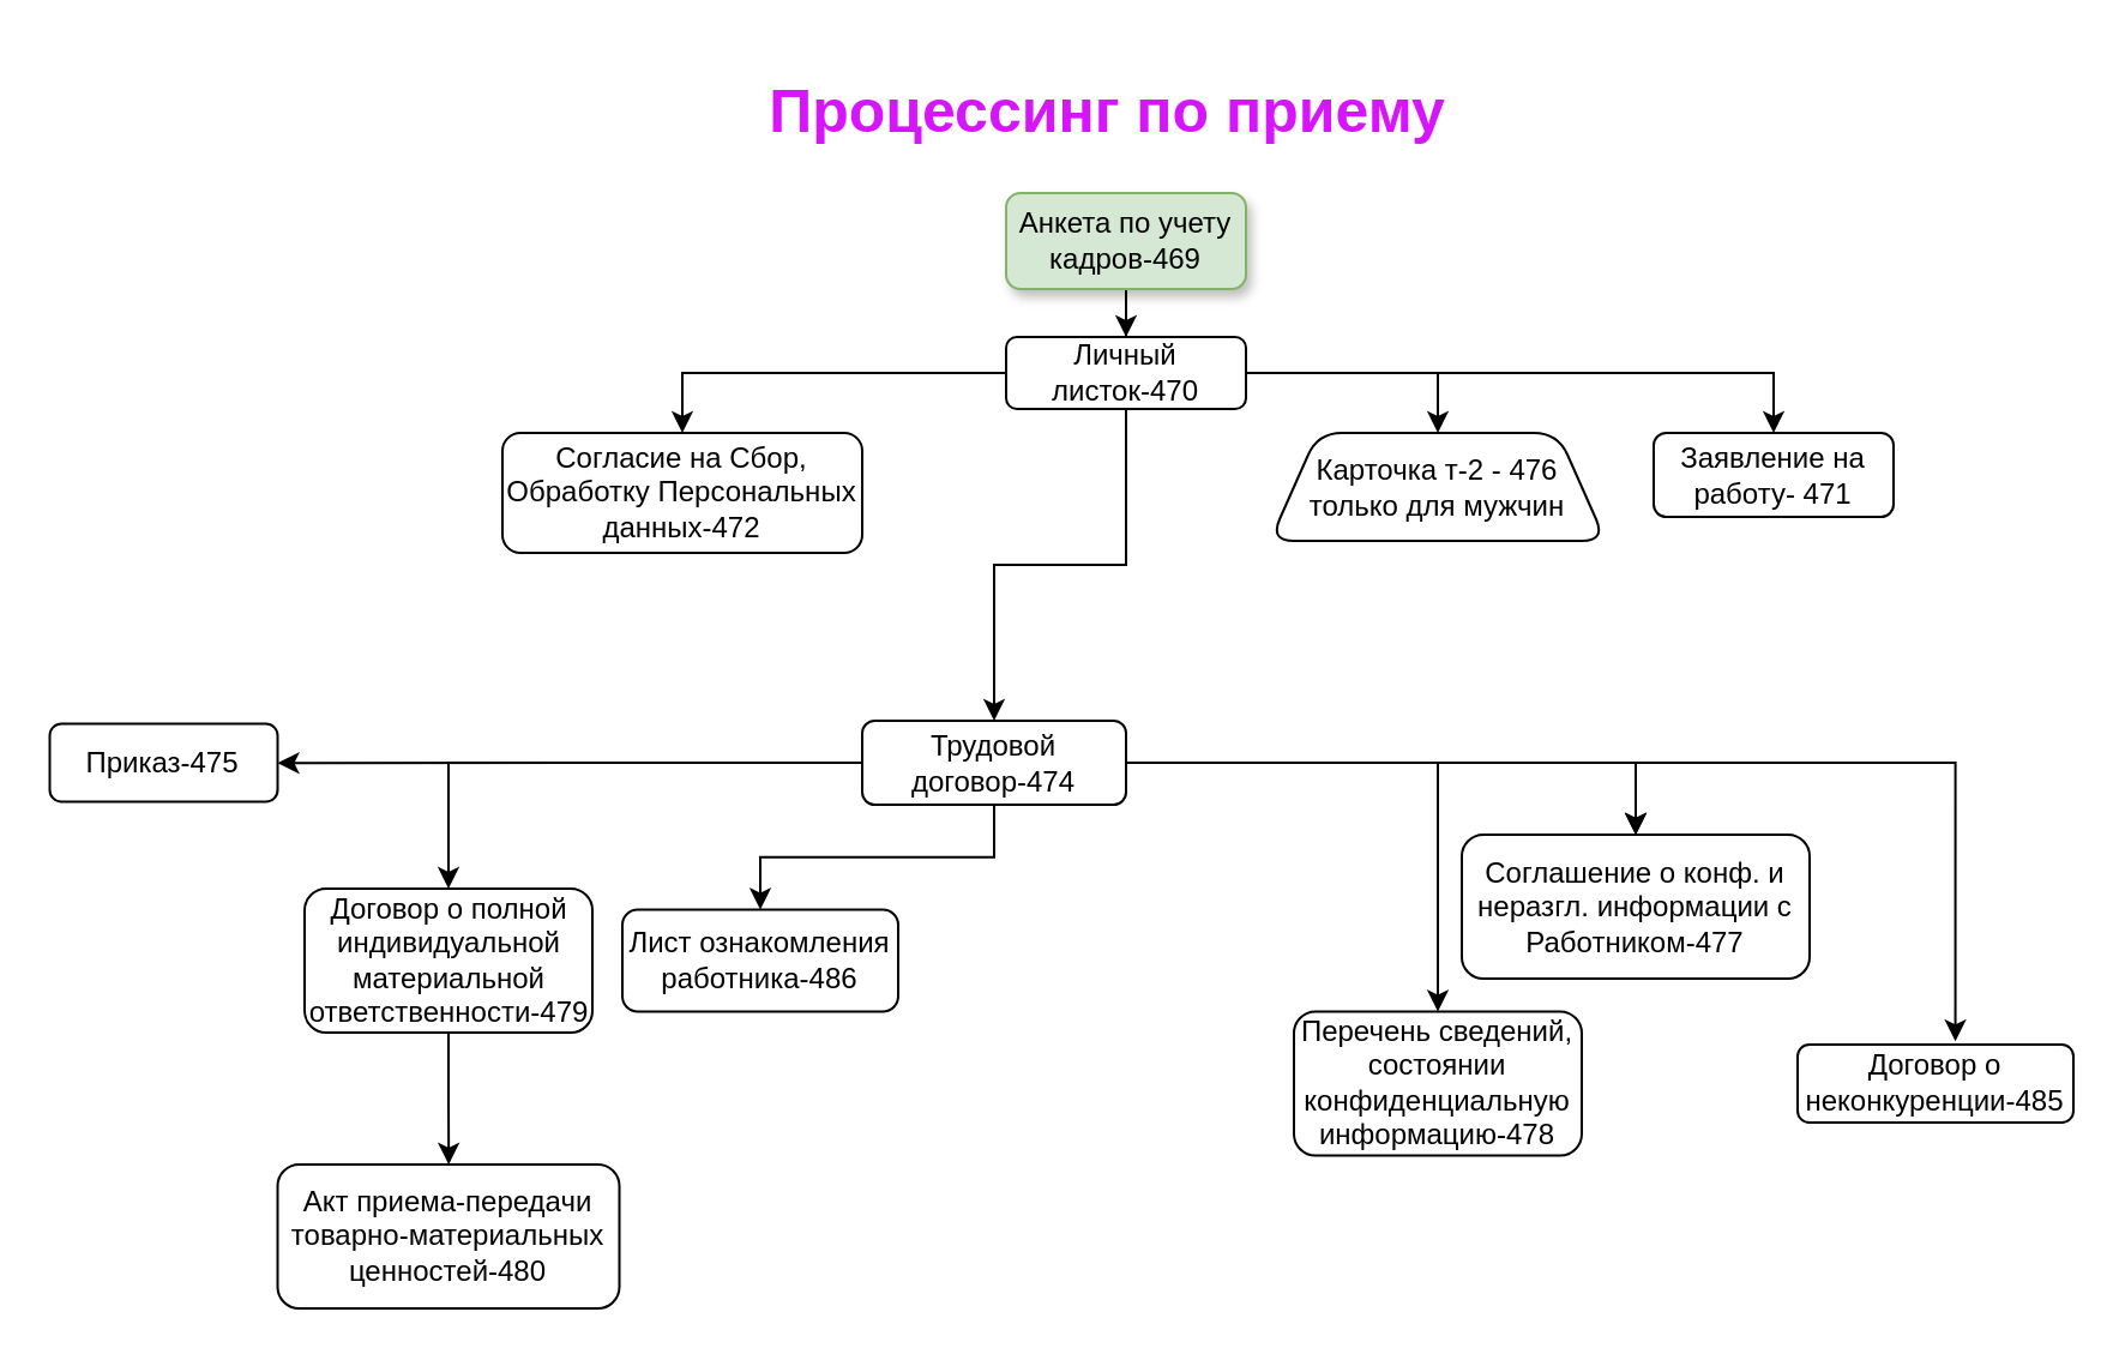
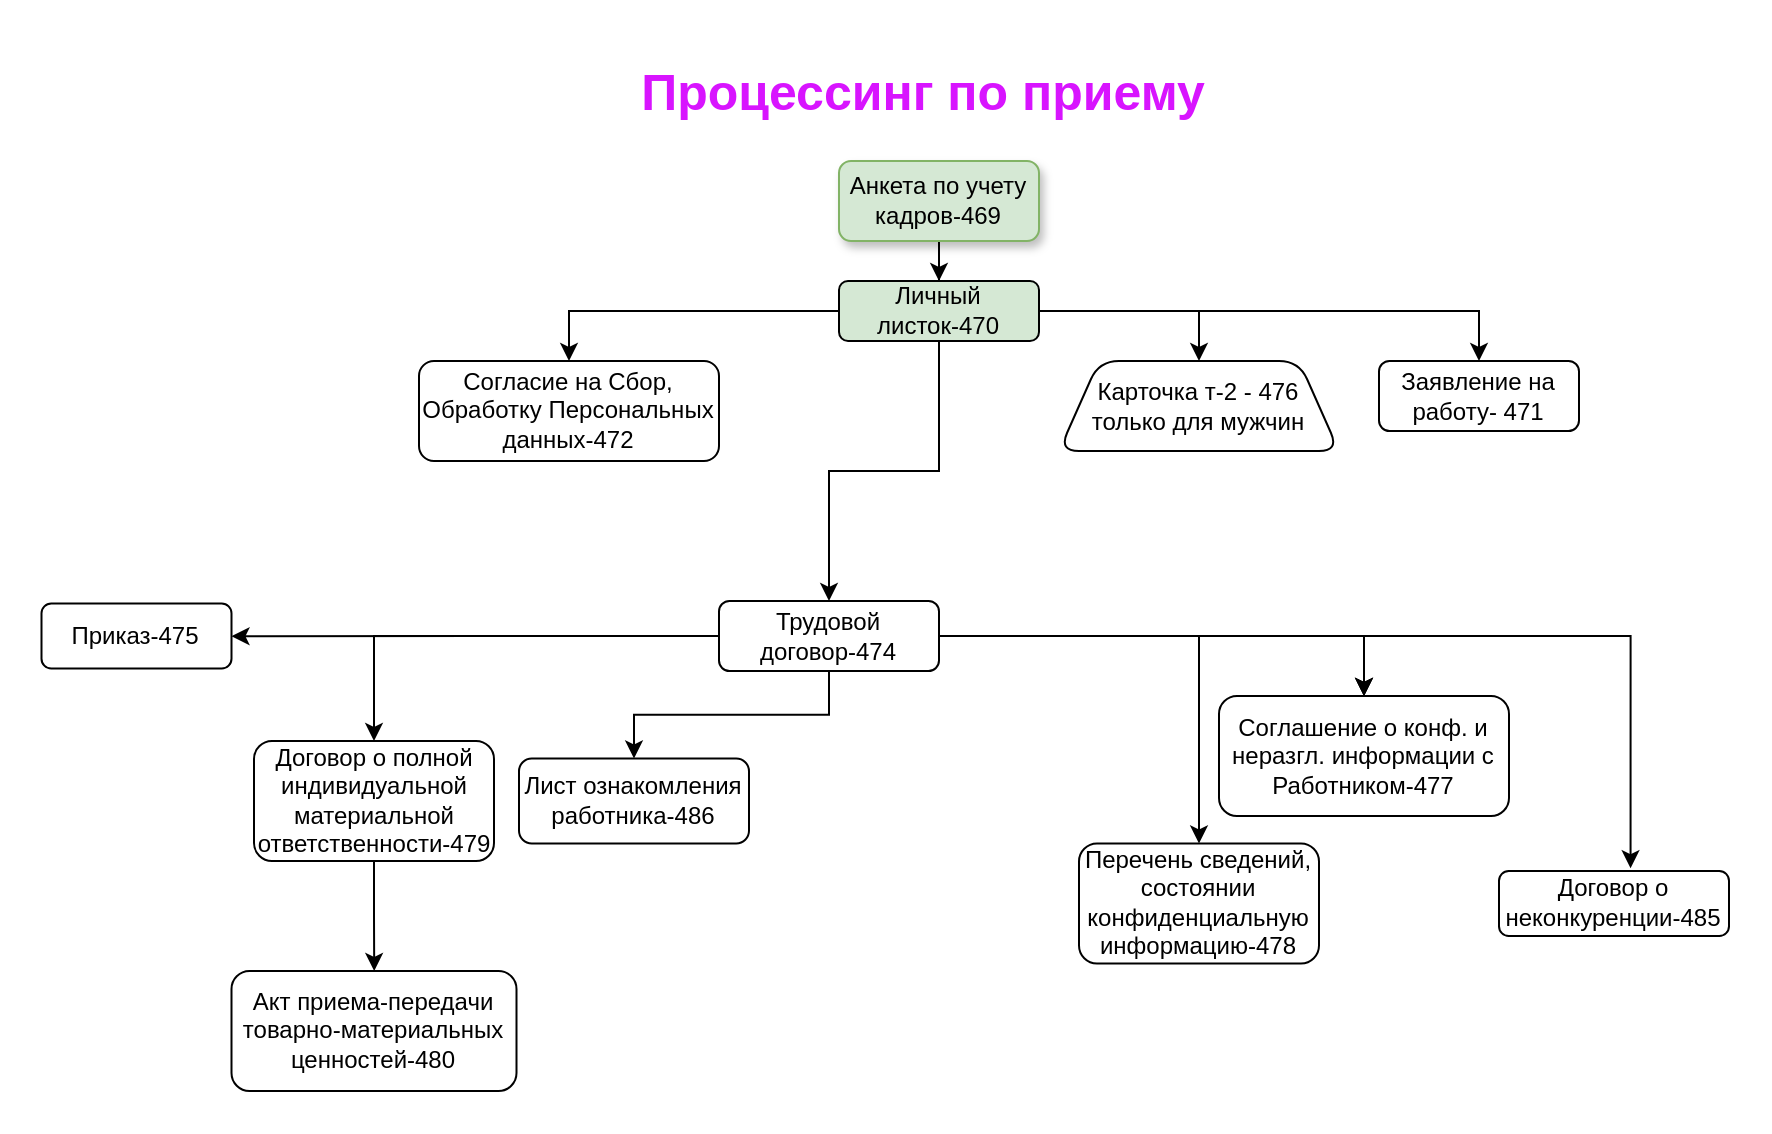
  <mxCell id="0" />
  <mxCell id="1" parent="0" />
  <mxCell id="2" value="" style="edgeStyle=orthogonalEdgeStyle;rounded=0;orthogonalLoop=1;jettySize=auto;html=1;" edge="1" parent="1" source="3" target="8"><mxGeometry relative="1" as="geometry" /></mxCell>
  <mxCell id="3" value="Анкета по учету кадров-469" style="rounded=1;whiteSpace=wrap;html=1;shadow=1;glass=0;fillColor=#d5e8d4;strokeColor=#82b366;" vertex="1" parent="1"><mxGeometry x="419" y="80" width="100" height="40" as="geometry" /></mxCell>
  <mxCell id="4" value="" style="edgeStyle=orthogonalEdgeStyle;rounded=0;orthogonalLoop=1;jettySize=auto;html=1;" edge="1" parent="1" source="8" target="9"><mxGeometry relative="1" as="geometry" /></mxCell>
  <mxCell id="5" value="" style="edgeStyle=orthogonalEdgeStyle;rounded=0;orthogonalLoop=1;jettySize=auto;html=1;" edge="1" parent="1" source="8" target="10"><mxGeometry relative="1" as="geometry" /></mxCell>
  <mxCell id="6" value="" style="edgeStyle=orthogonalEdgeStyle;rounded=0;orthogonalLoop=1;jettySize=auto;html=1;" edge="1" parent="1" source="8" target="11"><mxGeometry relative="1" as="geometry" /></mxCell>
  <mxCell id="7" value="" style="edgeStyle=orthogonalEdgeStyle;rounded=0;orthogonalLoop=1;jettySize=auto;html=1;" edge="1" parent="1" source="8" target="20"><mxGeometry relative="1" as="geometry" /></mxCell>
- <mxCell id="8" value="Личный листок-470" style="rounded=1;whiteSpace=wrap;html=1;" vertex="1" parent="1"><mxGeometry x="419" y="140" width="100" height="30" as="geometry" /></mxCell>
+ <mxCell id="8" value="Личный листок-470" style="rounded=1;whiteSpace=wrap;html=1;fillColor=#d5e8d4;" vertex="1" parent="1"><mxGeometry x="419" y="140" width="100" height="30" as="geometry" /></mxCell>
  <mxCell id="9" value="Согласие на Сбор, Обработку Персональных данных-472" style="whiteSpace=wrap;html=1;rounded=1;" vertex="1" parent="1"><mxGeometry x="209" y="180" width="150" height="50" as="geometry" /></mxCell>
  <mxCell id="10" value="Заявление на работу- 471" style="whiteSpace=wrap;html=1;rounded=1;" vertex="1" parent="1"><mxGeometry x="689" y="180" width="100" height="35" as="geometry" /></mxCell>
  <mxCell id="11" value="Карточка т-2 - 476&lt;br&gt;только для мужчин" style="shape=trapezoid;perimeter=trapezoidPerimeter;whiteSpace=wrap;html=1;fixedSize=1;rounded=1;" vertex="1" parent="1"><mxGeometry x="529" y="180" width="140" height="45" as="geometry" /></mxCell>
  <mxCell id="12" value="" style="edgeStyle=orthogonalEdgeStyle;rounded=0;orthogonalLoop=1;jettySize=auto;html=1;" edge="1" parent="1" source="20" target="21"><mxGeometry relative="1" as="geometry" /></mxCell>
  <mxCell id="13" value="" style="edgeStyle=orthogonalEdgeStyle;rounded=0;orthogonalLoop=1;jettySize=auto;html=1;" edge="1" parent="1" source="20" target="22"><mxGeometry relative="1" as="geometry" /></mxCell>
  <mxCell id="14" value="" style="edgeStyle=orthogonalEdgeStyle;rounded=0;orthogonalLoop=1;jettySize=auto;html=1;" edge="1" parent="1" source="20" target="22"><mxGeometry relative="1" as="geometry" /></mxCell>
  <mxCell id="15" value="" style="edgeStyle=orthogonalEdgeStyle;rounded=0;orthogonalLoop=1;jettySize=auto;html=1;" edge="1" parent="1" source="20" target="22"><mxGeometry relative="1" as="geometry" /></mxCell>
  <mxCell id="16" value="" style="edgeStyle=orthogonalEdgeStyle;rounded=0;orthogonalLoop=1;jettySize=auto;html=1;entryX=0.572;entryY=-0.043;entryDx=0;entryDy=0;entryPerimeter=0;" edge="1" parent="1" source="20" target="25"><mxGeometry relative="1" as="geometry"><mxPoint x="796.5" y="435" as="targetPoint" /></mxGeometry></mxCell>
  <mxCell id="17" value="" style="edgeStyle=orthogonalEdgeStyle;rounded=0;orthogonalLoop=1;jettySize=auto;html=1;" edge="1" parent="1" source="20" target="26"><mxGeometry relative="1" as="geometry" /></mxCell>
  <mxCell id="18" value="" style="edgeStyle=orthogonalEdgeStyle;rounded=0;orthogonalLoop=1;jettySize=auto;html=1;" edge="1" parent="1" source="20" target="27"><mxGeometry relative="1" as="geometry" /></mxCell>
  <mxCell id="19" style="edgeStyle=orthogonalEdgeStyle;rounded=0;orthogonalLoop=1;jettySize=auto;html=1;" edge="1" parent="1" source="20" target="24"><mxGeometry relative="1" as="geometry" /></mxCell>
  <mxCell id="20" value="Трудовой договор-474" style="rounded=1;whiteSpace=wrap;html=1;" vertex="1" parent="1"><mxGeometry x="359" y="300" width="110" height="35" as="geometry" /></mxCell>
  <mxCell id="21" value="Приказ-475" style="whiteSpace=wrap;html=1;rounded=1;" vertex="1" parent="1"><mxGeometry x="20.25" y="301.25" width="95" height="32.5" as="geometry" /></mxCell>
  <mxCell id="22" value="Соглашение о конф. и неразгл. информации с Работником-477" style="rounded=1;whiteSpace=wrap;html=1;" vertex="1" parent="1"><mxGeometry x="609" y="347.5" width="145" height="60" as="geometry" /></mxCell>
  <mxCell id="23" value="" style="edgeStyle=orthogonalEdgeStyle;rounded=0;orthogonalLoop=1;jettySize=auto;html=1;" edge="1" parent="1" source="24" target="28"><mxGeometry relative="1" as="geometry" /></mxCell>
  <mxCell id="24" value="Договор о полной индивидуальной материальной ответственности-479" style="rounded=1;whiteSpace=wrap;html=1;" vertex="1" parent="1"><mxGeometry x="126.5" y="370" width="120" height="60" as="geometry" /></mxCell>
  <mxCell id="25" value="Договор о неконкуренции-485" style="rounded=1;whiteSpace=wrap;html=1;" vertex="1" parent="1"><mxGeometry x="749" y="435" width="115" height="32.5" as="geometry" /></mxCell>
  <mxCell id="26" value="Перечень сведений, состоянии конфиденциальную информацию-478" style="rounded=1;whiteSpace=wrap;html=1;" vertex="1" parent="1"><mxGeometry x="539" y="421.25" width="120" height="60" as="geometry" /></mxCell>
  <mxCell id="27" value="Лист ознакомления работника-486" style="rounded=1;whiteSpace=wrap;html=1;" vertex="1" parent="1"><mxGeometry x="259" y="378.75" width="115" height="42.5" as="geometry" /></mxCell>
  <mxCell id="28" value="Акт приема-передачи товарно-материальных ценностей-480" style="whiteSpace=wrap;html=1;rounded=1;" vertex="1" parent="1"><mxGeometry x="115.25" y="485" width="142.5" height="60" as="geometry" /></mxCell>
  <mxCell id="29" value="&lt;b style=&quot;font-size: 25px;&quot;&gt;Процессинг по приему&lt;/b&gt;" style="text;html=1;align=center;verticalAlign=middle;whiteSpace=wrap;rounded=0;fontSize=25;fontColor=#D814FF;" vertex="1" parent="1"><mxGeometry x="299" y="20" width="325" height="50" as="geometry" /></mxCell>
